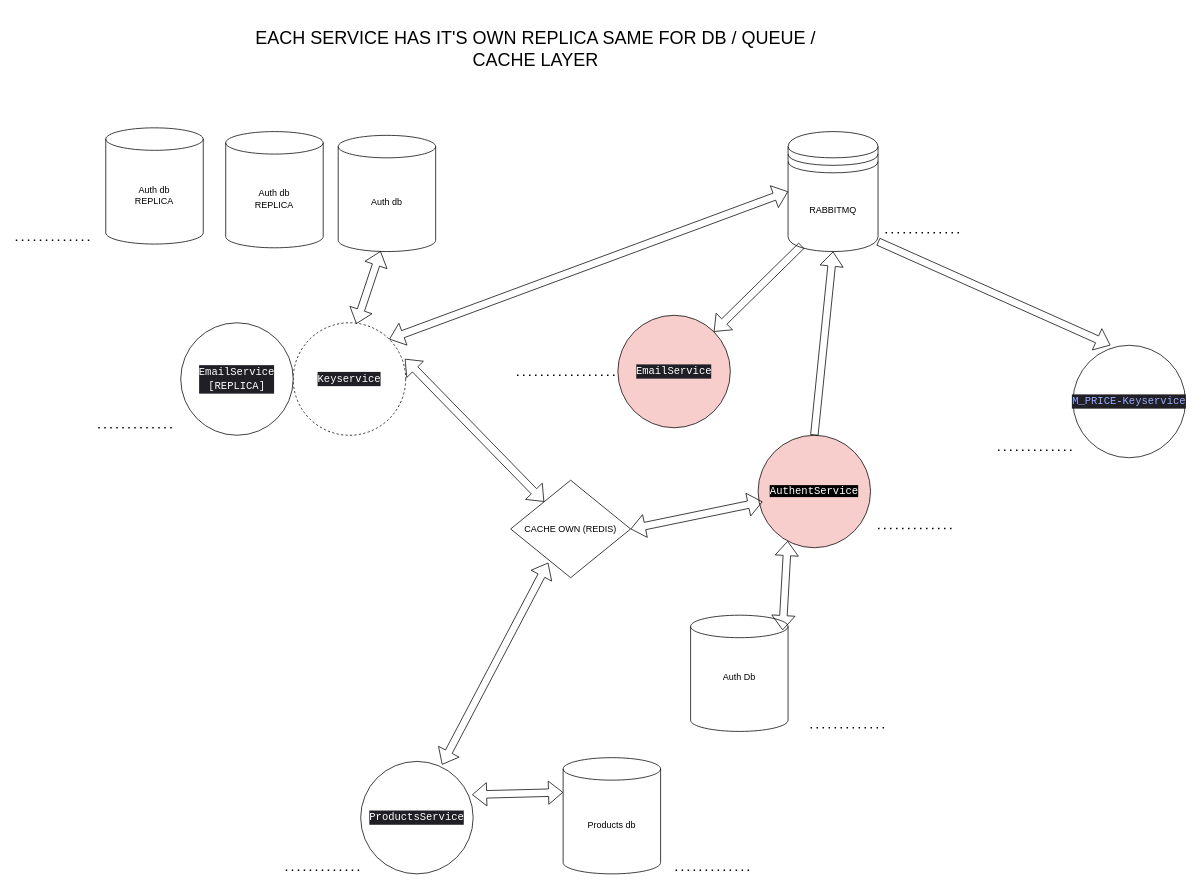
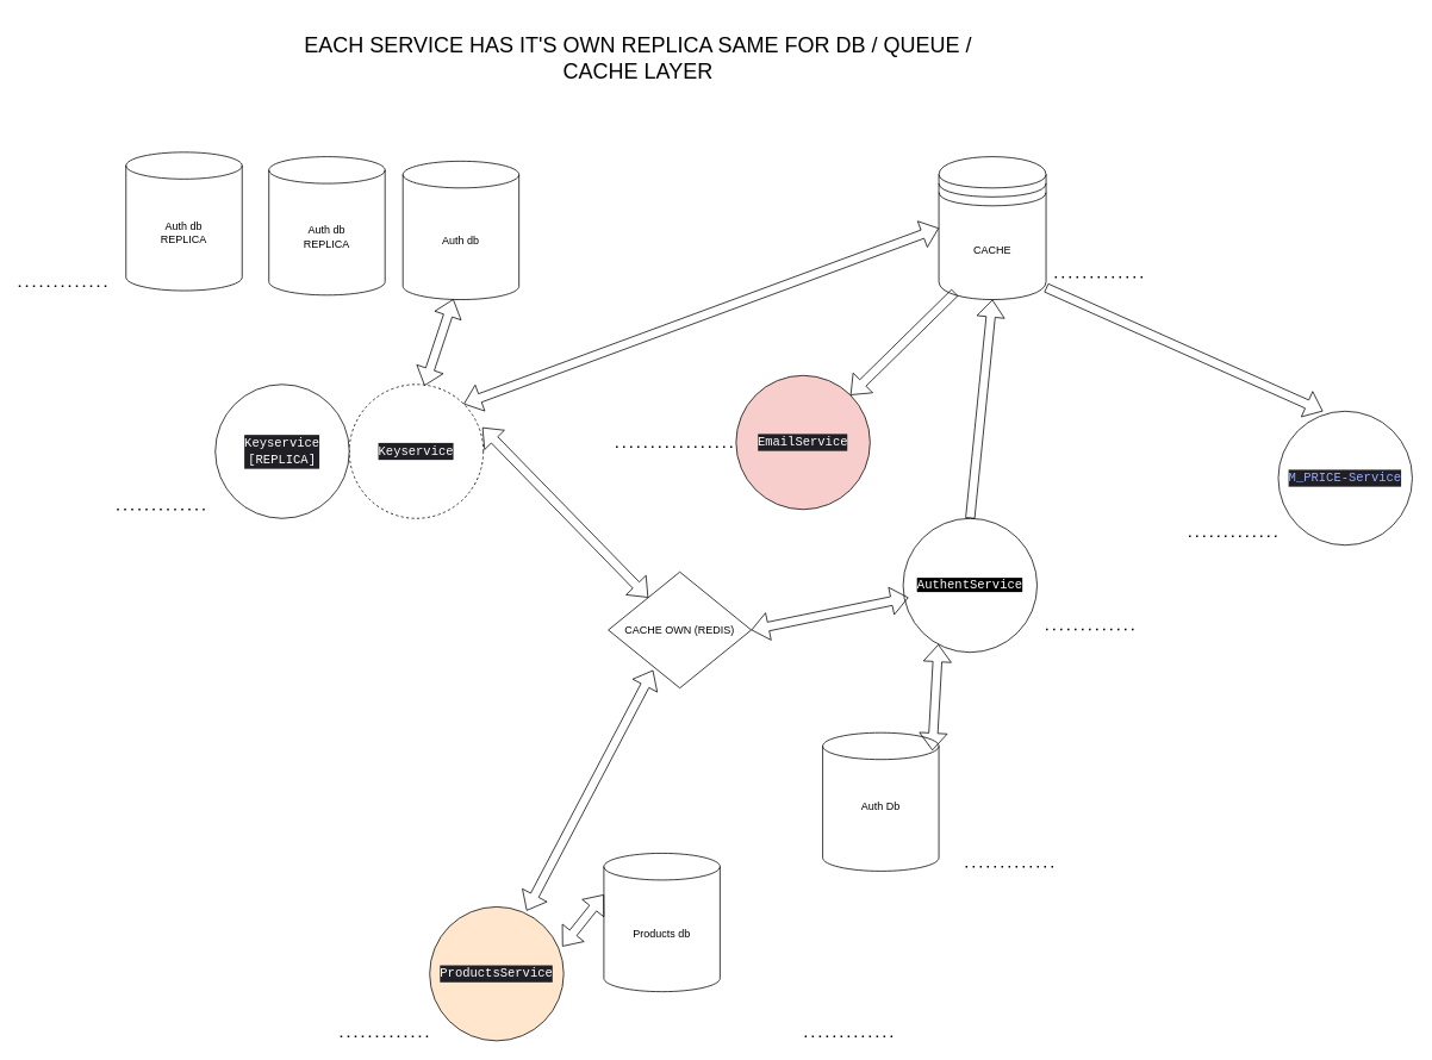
  <mxCell id="0" />
  <mxCell id="1" parent="0" />
- <mxCell id="2" value="&lt;div style=&quot;font-family: Consolas, &amp;quot;Courier New&amp;quot;, monospace; font-size: 14px; line-height: 19px; white-space: pre;&quot;&gt;&lt;font style=&quot;background-color: rgb(0, 0, 0);&quot; color=&quot;#ffffff&quot;&gt;AuthentService&lt;/font&gt;&lt;/div&gt;" style="ellipse;whiteSpace=wrap;html=1;aspect=fixed;fillColor=#f8cecc;" vertex="1" parent="1"><mxGeometry x="1010" y="580" width="150" height="150" as="geometry" /></mxCell>
+ <mxCell id="2" value="&lt;div style=&quot;font-family: Consolas, &amp;quot;Courier New&amp;quot;, monospace; font-size: 14px; line-height: 19px; white-space: pre;&quot;&gt;&lt;font style=&quot;background-color: rgb(0, 0, 0);&quot; color=&quot;#ffffff&quot;&gt;AuthentService&lt;/font&gt;&lt;/div&gt;" style="ellipse;whiteSpace=wrap;html=1;aspect=fixed;" vertex="1" parent="1"><mxGeometry x="1010" y="580" width="150" height="150" as="geometry" /></mxCell>
  <mxCell id="3" value="&lt;div style=&quot;background-color: rgb(31, 31, 37); font-family: Consolas, &amp;quot;Courier New&amp;quot;, monospace; font-size: 14px; line-height: 19px; white-space: pre;&quot;&gt;&lt;div style=&quot;line-height: 19px;&quot;&gt;&lt;font color=&quot;#ffffff&quot;&gt;EmailService&lt;/font&gt;&lt;/div&gt;&lt;/div&gt;" style="ellipse;whiteSpace=wrap;html=1;aspect=fixed;fillColor=#f8cecc;" vertex="1" parent="1"><mxGeometry x="823" y="420" width="150" height="150" as="geometry" /></mxCell>
- <mxCell id="4" value="&lt;div style=&quot;background-color: rgb(31, 31, 37); font-family: Consolas, &amp;quot;Courier New&amp;quot;, monospace; font-size: 14px; line-height: 19px; white-space: pre;&quot;&gt;&lt;div style=&quot;line-height: 19px;&quot;&gt;&lt;div style=&quot;line-height: 19px;&quot;&gt;&lt;font color=&quot;#ffffff&quot;&gt;ProductsService&lt;/font&gt;&lt;/div&gt;&lt;/div&gt;&lt;/div&gt;" style="ellipse;whiteSpace=wrap;html=1;aspect=fixed;" vertex="1" parent="1"><mxGeometry x="480" y="1015" width="150" height="150" as="geometry" /></mxCell>
+ <mxCell id="4" value="&lt;div style=&quot;background-color: rgb(31, 31, 37); font-family: Consolas, &amp;quot;Courier New&amp;quot;, monospace; font-size: 14px; line-height: 19px; white-space: pre;&quot;&gt;&lt;div style=&quot;line-height: 19px;&quot;&gt;&lt;div style=&quot;line-height: 19px;&quot;&gt;&lt;font color=&quot;#ffffff&quot;&gt;ProductsService&lt;/font&gt;&lt;/div&gt;&lt;/div&gt;&lt;/div&gt;" style="ellipse;whiteSpace=wrap;html=1;aspect=fixed;fillColor=#ffe6cc;" vertex="1" parent="1"><mxGeometry x="480" y="1015" width="150" height="150" as="geometry" /></mxCell>
  <mxCell id="5" value="&lt;div style=&quot;background-color: rgb(31, 31, 37); font-family: Consolas, &amp;quot;Courier New&amp;quot;, monospace; font-size: 14px; line-height: 19px; white-space: pre;&quot;&gt;&lt;div style=&quot;line-height: 19px;&quot;&gt;&lt;div style=&quot;line-height: 19px;&quot;&gt;&lt;div style=&quot;line-height: 19px;&quot;&gt;&lt;font color=&quot;#ffffff&quot;&gt;Keyservice&lt;/font&gt;&lt;/div&gt;&lt;/div&gt;&lt;/div&gt;&lt;/div&gt;" style="ellipse;whiteSpace=wrap;html=1;aspect=fixed;dashed=1;" vertex="1" parent="1"><mxGeometry x="390" y="430" width="150" height="150" as="geometry" /></mxCell>
- <mxCell id="6" value="&lt;div style=&quot;background-color: rgb(31, 31, 37); font-family: Consolas, &amp;quot;Courier New&amp;quot;, monospace; font-size: 14px; line-height: 19px; white-space: pre;&quot;&gt;&lt;div style=&quot;line-height: 19px;&quot;&gt;&lt;div style=&quot;line-height: 19px;&quot;&gt;&lt;div style=&quot;color: rgb(191, 201, 215); line-height: 19px;&quot;&gt;&lt;span style=&quot;color: #97adff;&quot;&gt;M_PRICE-Keyservice&lt;/span&gt;&lt;/div&gt;&lt;/div&gt;&lt;/div&gt;&lt;/div&gt;" style="ellipse;whiteSpace=wrap;html=1;aspect=fixed;" vertex="1" parent="1"><mxGeometry x="1430" y="460" width="150" height="150" as="geometry" /></mxCell>
- <mxCell id="7" value="Products db" style="shape=cylinder3;whiteSpace=wrap;html=1;boundedLbl=1;backgroundOutline=1;size=15;" vertex="1" parent="1"><mxGeometry x="750" y="1010" width="130" height="155" as="geometry" /></mxCell>
+ <mxCell id="6" value="&lt;div style=&quot;background-color: rgb(31, 31, 37); font-family: Consolas, &amp;quot;Courier New&amp;quot;, monospace; font-size: 14px; line-height: 19px; white-space: pre;&quot;&gt;&lt;div style=&quot;line-height: 19px;&quot;&gt;&lt;div style=&quot;line-height: 19px;&quot;&gt;&lt;div style=&quot;color: rgb(191, 201, 215); line-height: 19px;&quot;&gt;&lt;span style=&quot;color: #97adff;&quot;&gt;M_PRICE-Service&lt;/span&gt;&lt;/div&gt;&lt;/div&gt;&lt;/div&gt;&lt;/div&gt;" style="ellipse;whiteSpace=wrap;html=1;aspect=fixed;" vertex="1" parent="1"><mxGeometry x="1430" y="460" width="150" height="150" as="geometry" /></mxCell>
+ <mxCell id="7" value="Products db" style="shape=cylinder3;whiteSpace=wrap;html=1;boundedLbl=1;backgroundOutline=1;size=15;" vertex="1" parent="1"><mxGeometry x="675" y="955" width="130" height="155" as="geometry" /></mxCell>
  <mxCell id="8" value="Auth db" style="shape=cylinder3;whiteSpace=wrap;html=1;boundedLbl=1;backgroundOutline=1;size=15;" vertex="1" parent="1"><mxGeometry x="450" y="180" width="130" height="155" as="geometry" /></mxCell>
  <mxCell id="9" value="CACHE OWN (REDIS)" style="rhombus;whiteSpace=wrap;html=1;" vertex="1" parent="1"><mxGeometry x="680" y="640" width="160" height="130" as="geometry" /></mxCell>
- <mxCell id="10" value="RABBITMQ" style="shape=datastore;whiteSpace=wrap;html=1;" vertex="1" parent="1"><mxGeometry x="1050" y="175" width="120" height="160" as="geometry" /></mxCell>
+ <mxCell id="10" value="CACHE" style="shape=datastore;whiteSpace=wrap;html=1;" vertex="1" parent="1"><mxGeometry x="1050" y="175" width="120" height="160" as="geometry" /></mxCell>
  <mxCell id="11" value="Auth Db&lt;div&gt;&lt;br&gt;&lt;/div&gt;" style="shape=cylinder3;whiteSpace=wrap;html=1;boundedLbl=1;backgroundOutline=1;size=15;" vertex="1" parent="1"><mxGeometry x="920" y="820" width="130" height="155" as="geometry" /></mxCell>
  <mxCell id="12" value="" style="shape=flexArrow;endArrow=classic;startArrow=classic;html=1;rounded=0;entryX=0.04;entryY=0.591;entryDx=0;entryDy=0;entryPerimeter=0;exitX=1;exitY=0.5;exitDx=0;exitDy=0;" edge="1" parent="1" source="9" target="2"><mxGeometry width="100" height="100" relative="1" as="geometry"><mxPoint x="860" y="750" as="sourcePoint" /><mxPoint x="960" y="650" as="targetPoint" /></mxGeometry></mxCell>
  <mxCell id="13" value="" style="shape=flexArrow;endArrow=classic;startArrow=classic;html=1;rounded=0;exitX=0.723;exitY=0.029;exitDx=0;exitDy=0;exitPerimeter=0;entryX=0.313;entryY=0.846;entryDx=0;entryDy=0;entryPerimeter=0;" edge="1" parent="1" source="4" target="9"><mxGeometry width="100" height="100" relative="1" as="geometry"><mxPoint x="550" y="947.5" as="sourcePoint" /><mxPoint x="650" y="847.5" as="targetPoint" /></mxGeometry></mxCell>
  <mxCell id="14" value="" style="shape=flexArrow;endArrow=classic;startArrow=classic;html=1;rounded=0;entryX=0.263;entryY=0.94;entryDx=0;entryDy=0;entryPerimeter=0;exitX=0.944;exitY=0.129;exitDx=0;exitDy=0;exitPerimeter=0;" edge="1" parent="1" source="11" target="2"><mxGeometry width="100" height="100" relative="1" as="geometry"><mxPoint x="850" y="820" as="sourcePoint" /><mxPoint x="950" y="720" as="targetPoint" /></mxGeometry></mxCell>
  <mxCell id="15" value="" style="shape=flexArrow;endArrow=classic;startArrow=classic;html=1;rounded=0;exitX=0.99;exitY=0.296;exitDx=0;exitDy=0;exitPerimeter=0;entryX=0;entryY=0;entryDx=0;entryDy=46.25;entryPerimeter=0;" edge="1" parent="1" source="4" target="7"><mxGeometry width="100" height="100" relative="1" as="geometry"><mxPoint x="620" y="1010" as="sourcePoint" /><mxPoint x="720" y="910" as="targetPoint" /></mxGeometry></mxCell>
  <mxCell id="16" value="" style="shape=flexArrow;endArrow=classic;startArrow=classic;html=1;rounded=0;exitX=0.993;exitY=0.321;exitDx=0;exitDy=0;exitPerimeter=0;" edge="1" parent="1" source="5" target="9"><mxGeometry width="100" height="100" relative="1" as="geometry"><mxPoint x="580" y="550" as="sourcePoint" /><mxPoint x="680" y="450" as="targetPoint" /></mxGeometry></mxCell>
  <mxCell id="17" value="" style="shape=flexArrow;endArrow=classic;startArrow=classic;html=1;rounded=0;exitX=0.561;exitY=0.01;exitDx=0;exitDy=0;exitPerimeter=0;entryX=0.435;entryY=0.996;entryDx=0;entryDy=0;entryPerimeter=0;" edge="1" parent="1" source="5" target="8"><mxGeometry width="100" height="100" relative="1" as="geometry"><mxPoint x="540" y="460" as="sourcePoint" /><mxPoint x="640" y="360" as="targetPoint" /></mxGeometry></mxCell>
  <mxCell id="18" value="Auth db&lt;div&gt;REPLICA&lt;/div&gt;" style="shape=cylinder3;whiteSpace=wrap;html=1;boundedLbl=1;backgroundOutline=1;size=15;" vertex="1" parent="1"><mxGeometry x="300" y="175" width="130" height="155" as="geometry" /></mxCell>
  <mxCell id="19" value="Auth db&lt;div&gt;REPLICA&lt;/div&gt;" style="shape=cylinder3;whiteSpace=wrap;html=1;boundedLbl=1;backgroundOutline=1;size=15;" vertex="1" parent="1"><mxGeometry x="140" y="170" width="130" height="155" as="geometry" /></mxCell>
  <mxCell id="20" value="" style="endArrow=none;dashed=1;html=1;dashPattern=1 3;strokeWidth=2;rounded=0;" edge="1" parent="1"><mxGeometry width="50" height="50" relative="1" as="geometry"><mxPoint x="20" y="320" as="sourcePoint" /><mxPoint x="120" y="320" as="targetPoint" /></mxGeometry></mxCell>
- <mxCell id="21" value="&lt;div style=&quot;background-color: rgb(31, 31, 37); font-family: Consolas, &amp;quot;Courier New&amp;quot;, monospace; font-size: 14px; line-height: 19px; white-space: pre;&quot;&gt;&lt;div style=&quot;line-height: 19px;&quot;&gt;&lt;div style=&quot;line-height: 19px;&quot;&gt;&lt;div style=&quot;line-height: 19px;&quot;&gt;&lt;font color=&quot;#ffffff&quot;&gt;EmailService&lt;/font&gt;&lt;/div&gt;&lt;div style=&quot;line-height: 19px;&quot;&gt;&lt;font color=&quot;#ffffff&quot;&gt;[REPLICA]&lt;/font&gt;&lt;/div&gt;&lt;/div&gt;&lt;/div&gt;&lt;/div&gt;" style="ellipse;whiteSpace=wrap;html=1;aspect=fixed;" vertex="1" parent="1"><mxGeometry x="240" y="430" width="150" height="150" as="geometry" /></mxCell>
+ <mxCell id="21" value="&lt;div style=&quot;background-color: rgb(31, 31, 37); font-family: Consolas, &amp;quot;Courier New&amp;quot;, monospace; font-size: 14px; line-height: 19px; white-space: pre;&quot;&gt;&lt;div style=&quot;line-height: 19px;&quot;&gt;&lt;div style=&quot;line-height: 19px;&quot;&gt;&lt;div style=&quot;line-height: 19px;&quot;&gt;&lt;font color=&quot;#ffffff&quot;&gt;Keyservice&lt;/font&gt;&lt;/div&gt;&lt;div style=&quot;line-height: 19px;&quot;&gt;&lt;font color=&quot;#ffffff&quot;&gt;[REPLICA]&lt;/font&gt;&lt;/div&gt;&lt;/div&gt;&lt;/div&gt;&lt;/div&gt;" style="ellipse;whiteSpace=wrap;html=1;aspect=fixed;" vertex="1" parent="1"><mxGeometry x="240" y="430" width="150" height="150" as="geometry" /></mxCell>
  <mxCell id="22" value="" style="endArrow=none;dashed=1;html=1;dashPattern=1 3;strokeWidth=2;rounded=0;" edge="1" parent="1"><mxGeometry width="50" height="50" relative="1" as="geometry"><mxPoint x="130" y="570" as="sourcePoint" /><mxPoint x="230" y="570" as="targetPoint" /></mxGeometry></mxCell>
  <mxCell id="23" value="" style="endArrow=none;dashed=1;html=1;dashPattern=1 3;strokeWidth=2;rounded=0;" edge="1" parent="1"><mxGeometry width="50" height="50" relative="1" as="geometry"><mxPoint x="1080" y="970" as="sourcePoint" /><mxPoint x="1180" y="970" as="targetPoint" /></mxGeometry></mxCell>
  <mxCell id="24" value="" style="endArrow=none;dashed=1;html=1;dashPattern=1 3;strokeWidth=2;rounded=0;" edge="1" parent="1"><mxGeometry width="50" height="50" relative="1" as="geometry"><mxPoint x="900" y="1160" as="sourcePoint" /><mxPoint x="1000" y="1160" as="targetPoint" /></mxGeometry></mxCell>
  <mxCell id="25" value="" style="endArrow=none;dashed=1;html=1;dashPattern=1 3;strokeWidth=2;rounded=0;" edge="1" parent="1"><mxGeometry width="50" height="50" relative="1" as="geometry"><mxPoint x="380" y="1160" as="sourcePoint" /><mxPoint x="480" y="1160" as="targetPoint" /></mxGeometry></mxCell>
  <mxCell id="26" value="" style="endArrow=none;dashed=1;html=1;dashPattern=1 3;strokeWidth=2;rounded=0;" edge="1" parent="1"><mxGeometry width="50" height="50" relative="1" as="geometry"><mxPoint x="1330" y="600" as="sourcePoint" /><mxPoint x="1430" y="600" as="targetPoint" /></mxGeometry></mxCell>
  <mxCell id="27" value="" style="endArrow=none;dashed=1;html=1;dashPattern=1 3;strokeWidth=2;rounded=0;" edge="1" parent="1"><mxGeometry width="50" height="50" relative="1" as="geometry"><mxPoint x="1170" y="704.23" as="sourcePoint" /><mxPoint x="1270" y="704.23" as="targetPoint" /></mxGeometry></mxCell>
  <mxCell id="28" value="" style="shape=flexArrow;endArrow=classic;startArrow=classic;html=1;rounded=0;exitX=1;exitY=0;exitDx=0;exitDy=0;entryX=0;entryY=0.5;entryDx=0;entryDy=0;" edge="1" parent="1" source="5" target="10"><mxGeometry width="100" height="100" relative="1" as="geometry"><mxPoint x="530" y="435" as="sourcePoint" /><mxPoint x="630" y="335" as="targetPoint" /></mxGeometry></mxCell>
  <mxCell id="29" value="" style="shape=flexArrow;endArrow=classic;html=1;rounded=0;exitX=0.15;exitY=0.95;exitDx=0;exitDy=0;exitPerimeter=0;entryX=1;entryY=0;entryDx=0;entryDy=0;" edge="1" parent="1" source="10" target="3"><mxGeometry width="50" height="50" relative="1" as="geometry"><mxPoint x="1090" y="410" as="sourcePoint" /><mxPoint x="1010" y="450" as="targetPoint" /></mxGeometry></mxCell>
  <mxCell id="30" value="&lt;span style=&quot;font-size: 24px;&quot;&gt;EACH SERVICE HAS IT'S OWN REPLICA SAME FOR DB / QUEUE / CACHE LAYER&lt;/span&gt;" style="text;html=1;align=center;verticalAlign=middle;whiteSpace=wrap;rounded=0;" vertex="1" parent="1"><mxGeometry x="300" y="20" width="827" height="90" as="geometry" /></mxCell>
  <mxCell id="31" value="" style="shape=flexArrow;endArrow=classic;html=1;rounded=0;exitX=0.5;exitY=0;exitDx=0;exitDy=0;entryX=0.5;entryY=1;entryDx=0;entryDy=0;" edge="1" parent="1" source="2" target="10"><mxGeometry width="50" height="50" relative="1" as="geometry"><mxPoint x="1077" y="560" as="sourcePoint" /><mxPoint x="1127" y="510" as="targetPoint" /></mxGeometry></mxCell>
  <mxCell id="32" value="" style="shape=flexArrow;endArrow=classic;html=1;rounded=0;exitX=1;exitY=0.917;exitDx=0;exitDy=0;exitPerimeter=0;entryX=0.333;entryY=0;entryDx=0;entryDy=0;entryPerimeter=0;" edge="1" parent="1" source="10" target="6"><mxGeometry width="50" height="50" relative="1" as="geometry"><mxPoint x="1354" y="325" as="sourcePoint" /><mxPoint x="1237" y="440" as="targetPoint" /></mxGeometry></mxCell>
  <mxCell id="33" value="" style="endArrow=none;dashed=1;html=1;dashPattern=1 3;strokeWidth=2;rounded=0;" edge="1" parent="1"><mxGeometry width="50" height="50" relative="1" as="geometry"><mxPoint x="688.5" y="500" as="sourcePoint" /><mxPoint x="820" y="500" as="targetPoint" /></mxGeometry></mxCell>
  <mxCell id="34" value="" style="endArrow=none;dashed=1;html=1;dashPattern=1 3;strokeWidth=2;rounded=0;" edge="1" parent="1"><mxGeometry width="50" height="50" relative="1" as="geometry"><mxPoint x="1180" y="310" as="sourcePoint" /><mxPoint x="1280" y="310" as="targetPoint" /></mxGeometry></mxCell>
